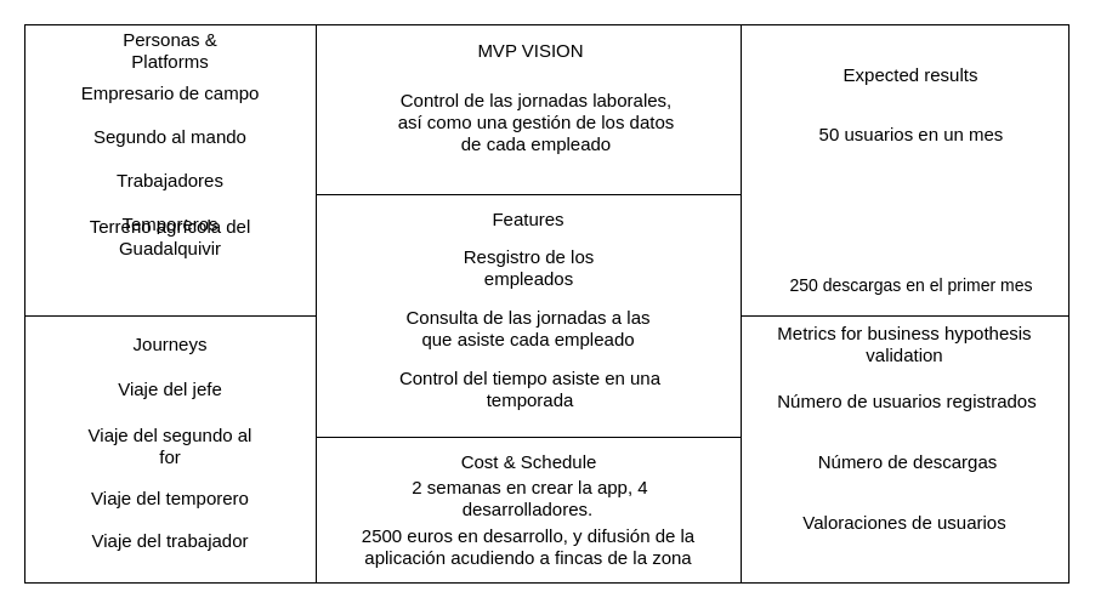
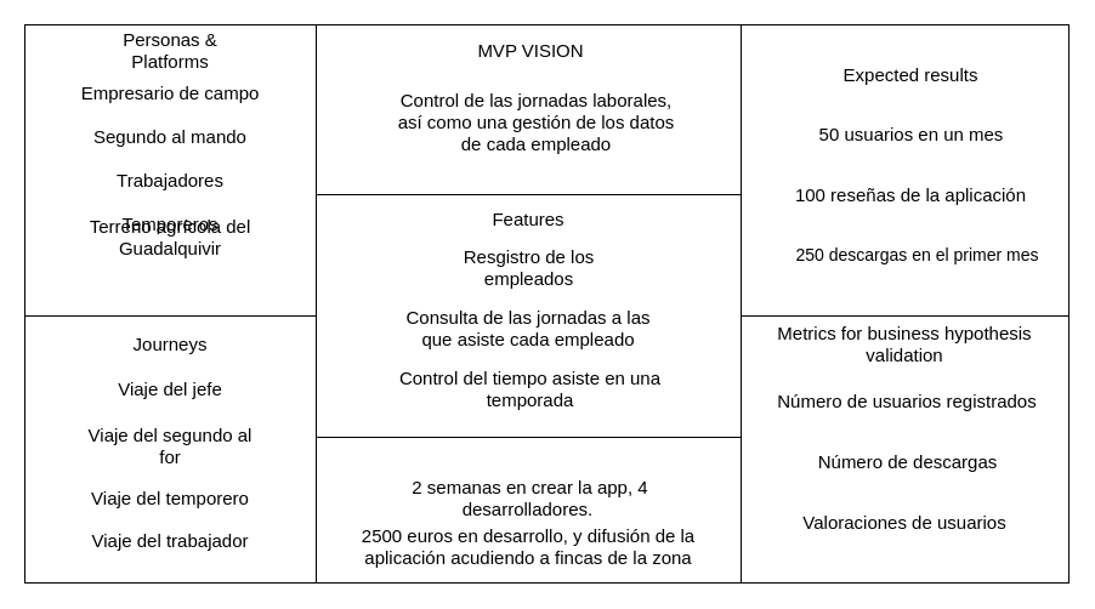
  <mxCell id="0" />
  <mxCell id="1" parent="0" />
  <mxCell id="2" value="" style="rounded=0;whiteSpace=wrap;html=1;" parent="1" vertex="1"><mxGeometry x="260" y="20" width="350" height="140" as="geometry" /></mxCell>
  <mxCell id="3" value="" style="rounded=0;whiteSpace=wrap;html=1;" parent="1" vertex="1"><mxGeometry x="20" y="20" width="240" height="240" as="geometry" /></mxCell>
  <mxCell id="4" value="MVP VISION" style="text;html=1;strokeColor=none;fillColor=none;align=center;verticalAlign=middle;whiteSpace=wrap;rounded=0;fontSize=15;" parent="1" vertex="1"><mxGeometry x="380.5" y="31" width="112" height="20" as="geometry" /></mxCell>
  <mxCell id="5" value="" style="rounded=0;whiteSpace=wrap;html=1;" parent="1" vertex="1"><mxGeometry x="610" y="20" width="270" height="240" as="geometry" /></mxCell>
  <mxCell id="6" value="" style="rounded=0;whiteSpace=wrap;html=1;" parent="1" vertex="1"><mxGeometry x="260" y="160" width="350" height="200" as="geometry" /></mxCell>
  <mxCell id="7" value="" style="rounded=0;whiteSpace=wrap;html=1;" parent="1" vertex="1"><mxGeometry x="20" y="260" width="240" height="220" as="geometry" /></mxCell>
  <mxCell id="8" value="" style="rounded=0;whiteSpace=wrap;html=1;" parent="1" vertex="1"><mxGeometry x="260" y="360" width="350" height="120" as="geometry" /></mxCell>
  <mxCell id="9" value="" style="rounded=0;whiteSpace=wrap;html=1;" parent="1" vertex="1"><mxGeometry x="610" y="260" width="270" height="220" as="geometry" /></mxCell>
  <mxCell id="10" value="Features" style="text;html=1;strokeColor=none;fillColor=none;align=center;verticalAlign=middle;whiteSpace=wrap;rounded=0;fontSize=15;" parent="1" vertex="1"><mxGeometry x="415" y="170" width="40" height="20" as="geometry" /></mxCell>
  <mxCell id="11" value="Personas &amp;amp; Platforms" style="text;html=1;strokeColor=none;fillColor=none;align=center;verticalAlign=middle;whiteSpace=wrap;rounded=0;fontSize=15;" parent="1" vertex="1"><mxGeometry x="80" y="31" width="120" height="20" as="geometry" /></mxCell>
- <mxCell id="12" value="Cost &amp;amp; Schedule" style="text;html=1;strokeColor=none;fillColor=none;align=center;verticalAlign=middle;whiteSpace=wrap;rounded=0;fontSize=15;" parent="1" vertex="1"><mxGeometry x="377.5" y="370" width="115" height="20" as="geometry" /></mxCell>
  <mxCell id="13" value="Journeys" style="text;html=1;strokeColor=none;fillColor=none;align=center;verticalAlign=middle;whiteSpace=wrap;rounded=0;fontSize=15;" parent="1" vertex="1"><mxGeometry x="120" y="273" width="40" height="20" as="geometry" /></mxCell>
  <mxCell id="14" value="Expected results" style="text;html=1;strokeColor=none;fillColor=none;align=center;verticalAlign=middle;whiteSpace=wrap;rounded=0;fontSize=15;" parent="1" vertex="1"><mxGeometry x="690" y="51" width="120" height="20" as="geometry" /></mxCell>
  <mxCell id="15" value="Metrics for business hypothesis validation" style="text;html=1;strokeColor=none;fillColor=none;align=center;verticalAlign=middle;whiteSpace=wrap;rounded=0;fontSize=15;" parent="1" vertex="1"><mxGeometry x="630" y="273" width="230" height="20" as="geometry" /></mxCell>
  <mxCell id="16" value="Empresario de campo&lt;br&gt;&lt;br&gt;Segundo al mando&lt;br&gt;&lt;br&gt;Trabajadores&lt;br&gt;&lt;br&gt;Temporeros" style="text;html=1;strokeColor=none;fillColor=none;align=center;verticalAlign=middle;whiteSpace=wrap;rounded=0;fontSize=15;" parent="1" vertex="1"><mxGeometry x="20" y="120" width="240" height="20" as="geometry" /></mxCell>
  <mxCell id="17" value="Terreno agrícola del Guadalquivir" style="text;html=1;strokeColor=none;fillColor=none;align=center;verticalAlign=middle;whiteSpace=wrap;rounded=0;fontSize=15;" parent="1" vertex="1"><mxGeometry x="40" y="185" width="200" height="20" as="geometry" /></mxCell>
  <mxCell id="18" value="Número de usuarios registrados" style="text;html=1;strokeColor=none;fillColor=none;align=center;verticalAlign=middle;whiteSpace=wrap;rounded=0;fontSize=15;" parent="1" vertex="1"><mxGeometry x="622" y="320" width="250" height="20" as="geometry" /></mxCell>
  <mxCell id="19" value="Viaje del jefe" style="text;html=1;strokeColor=none;fillColor=none;align=center;verticalAlign=middle;whiteSpace=wrap;rounded=0;fontSize=15;" parent="1" vertex="1"><mxGeometry x="80" y="310" width="120" height="20" as="geometry" /></mxCell>
  <mxCell id="20" value="Viaje del segundo al for" style="text;html=1;strokeColor=none;fillColor=none;align=center;verticalAlign=middle;whiteSpace=wrap;rounded=0;fontSize=15;" parent="1" vertex="1"><mxGeometry x="70" y="357" width="140" height="20" as="geometry" /></mxCell>
  <mxCell id="21" value="Resgistro de los empleados" style="text;html=1;strokeColor=none;fillColor=none;align=center;verticalAlign=middle;whiteSpace=wrap;rounded=0;fontSize=15;" parent="1" vertex="1"><mxGeometry x="342.5" y="210" width="185" height="20" as="geometry" /></mxCell>
  <mxCell id="22" value="Consulta de las jornadas a las que asiste cada empleado" style="text;html=1;strokeColor=none;fillColor=none;align=center;verticalAlign=middle;whiteSpace=wrap;rounded=0;fontSize=15;" parent="1" vertex="1"><mxGeometry x="326.25" y="260" width="217.5" height="20" as="geometry" /></mxCell>
  <mxCell id="23" value="Control del tiempo asiste en una temporada" style="text;html=1;strokeColor=none;fillColor=none;align=center;verticalAlign=middle;whiteSpace=wrap;rounded=0;fontSize=15;" parent="1" vertex="1"><mxGeometry x="304" y="310" width="265" height="20" as="geometry" /></mxCell>
  <mxCell id="24" value="2 semanas en crear la app, 4 desarrolladores.&amp;nbsp;" style="text;html=1;strokeColor=none;fillColor=none;align=center;verticalAlign=middle;whiteSpace=wrap;rounded=0;fontSize=15;" parent="1" vertex="1"><mxGeometry x="304" y="400" width="265" height="20" as="geometry" /></mxCell>
  <mxCell id="25" value="&lt;div&gt;2500 euros en desarrollo, y difusión de la aplicación acudiendo a fincas de la zona&lt;/div&gt;" style="text;html=1;strokeColor=none;fillColor=none;align=center;verticalAlign=middle;whiteSpace=wrap;rounded=0;fontSize=15;" parent="1" vertex="1"><mxGeometry x="285" y="440" width="300" height="20" as="geometry" /></mxCell>
  <mxCell id="26" value="Número de descargas" style="text;html=1;strokeColor=none;fillColor=none;align=center;verticalAlign=middle;whiteSpace=wrap;rounded=0;fontSize=15;" parent="1" vertex="1"><mxGeometry x="650" y="370" width="195" height="20" as="geometry" /></mxCell>
  <mxCell id="27" value="Viaje del temporero" style="text;html=1;strokeColor=none;fillColor=none;align=center;verticalAlign=middle;whiteSpace=wrap;rounded=0;fontSize=15;" parent="1" vertex="1"><mxGeometry x="50" y="400" width="180" height="20" as="geometry" /></mxCell>
  <mxCell id="28" value="Control de las jornadas laborales, así como una gestión de los datos de cada empleado" style="text;html=1;strokeColor=none;fillColor=none;align=center;verticalAlign=middle;whiteSpace=wrap;rounded=0;fontSize=15;" parent="1" vertex="1"><mxGeometry x="326.25" y="90" width="231" height="20" as="geometry" /></mxCell>
  <mxCell id="29" value="Valoraciones de usuarios" style="text;html=1;strokeColor=none;fillColor=none;align=center;verticalAlign=middle;whiteSpace=wrap;rounded=0;fontSize=15;" parent="1" vertex="1"><mxGeometry x="645" y="420" width="200" height="20" as="geometry" /></mxCell>
  <mxCell id="30" value="Viaje del trabajador" style="text;html=1;strokeColor=none;fillColor=none;align=center;verticalAlign=middle;whiteSpace=wrap;rounded=0;fontSize=15;" vertex="1" parent="1"><mxGeometry x="50" y="435" width="180" height="20" as="geometry" /></mxCell>
  <mxCell id="31" value="50 usuarios en un mes" style="text;html=1;strokeColor=none;fillColor=none;align=center;verticalAlign=middle;whiteSpace=wrap;rounded=0;fontSize=15;" vertex="1" parent="1"><mxGeometry x="668.75" y="100" width="162.5" height="20" as="geometry" /></mxCell>
- <mxCell id="33" value="250 descargas en el primer mes" style="text;html=1;strokeColor=none;fillColor=none;align=center;verticalAlign=middle;whiteSpace=wrap;rounded=0;fontSize=14;" vertex="1" parent="1"><mxGeometry x="645" y="225" width="210.62" height="20" as="geometry" /></mxCell>
+ <mxCell id="32" value="100 reseñas de la aplicación" style="text;html=1;strokeColor=none;fillColor=none;align=center;verticalAlign=middle;whiteSpace=wrap;rounded=0;fontSize=15;" vertex="1" parent="1"><mxGeometry x="650" y="150" width="200" height="20" as="geometry" /></mxCell>
+ <mxCell id="33" value="250 descargas en el primer mes" style="text;html=1;strokeColor=none;fillColor=none;align=center;verticalAlign=middle;whiteSpace=wrap;rounded=0;fontSize=14;" vertex="1" parent="1"><mxGeometry x="650" y="200" width="210.62" height="20" as="geometry" /></mxCell>
